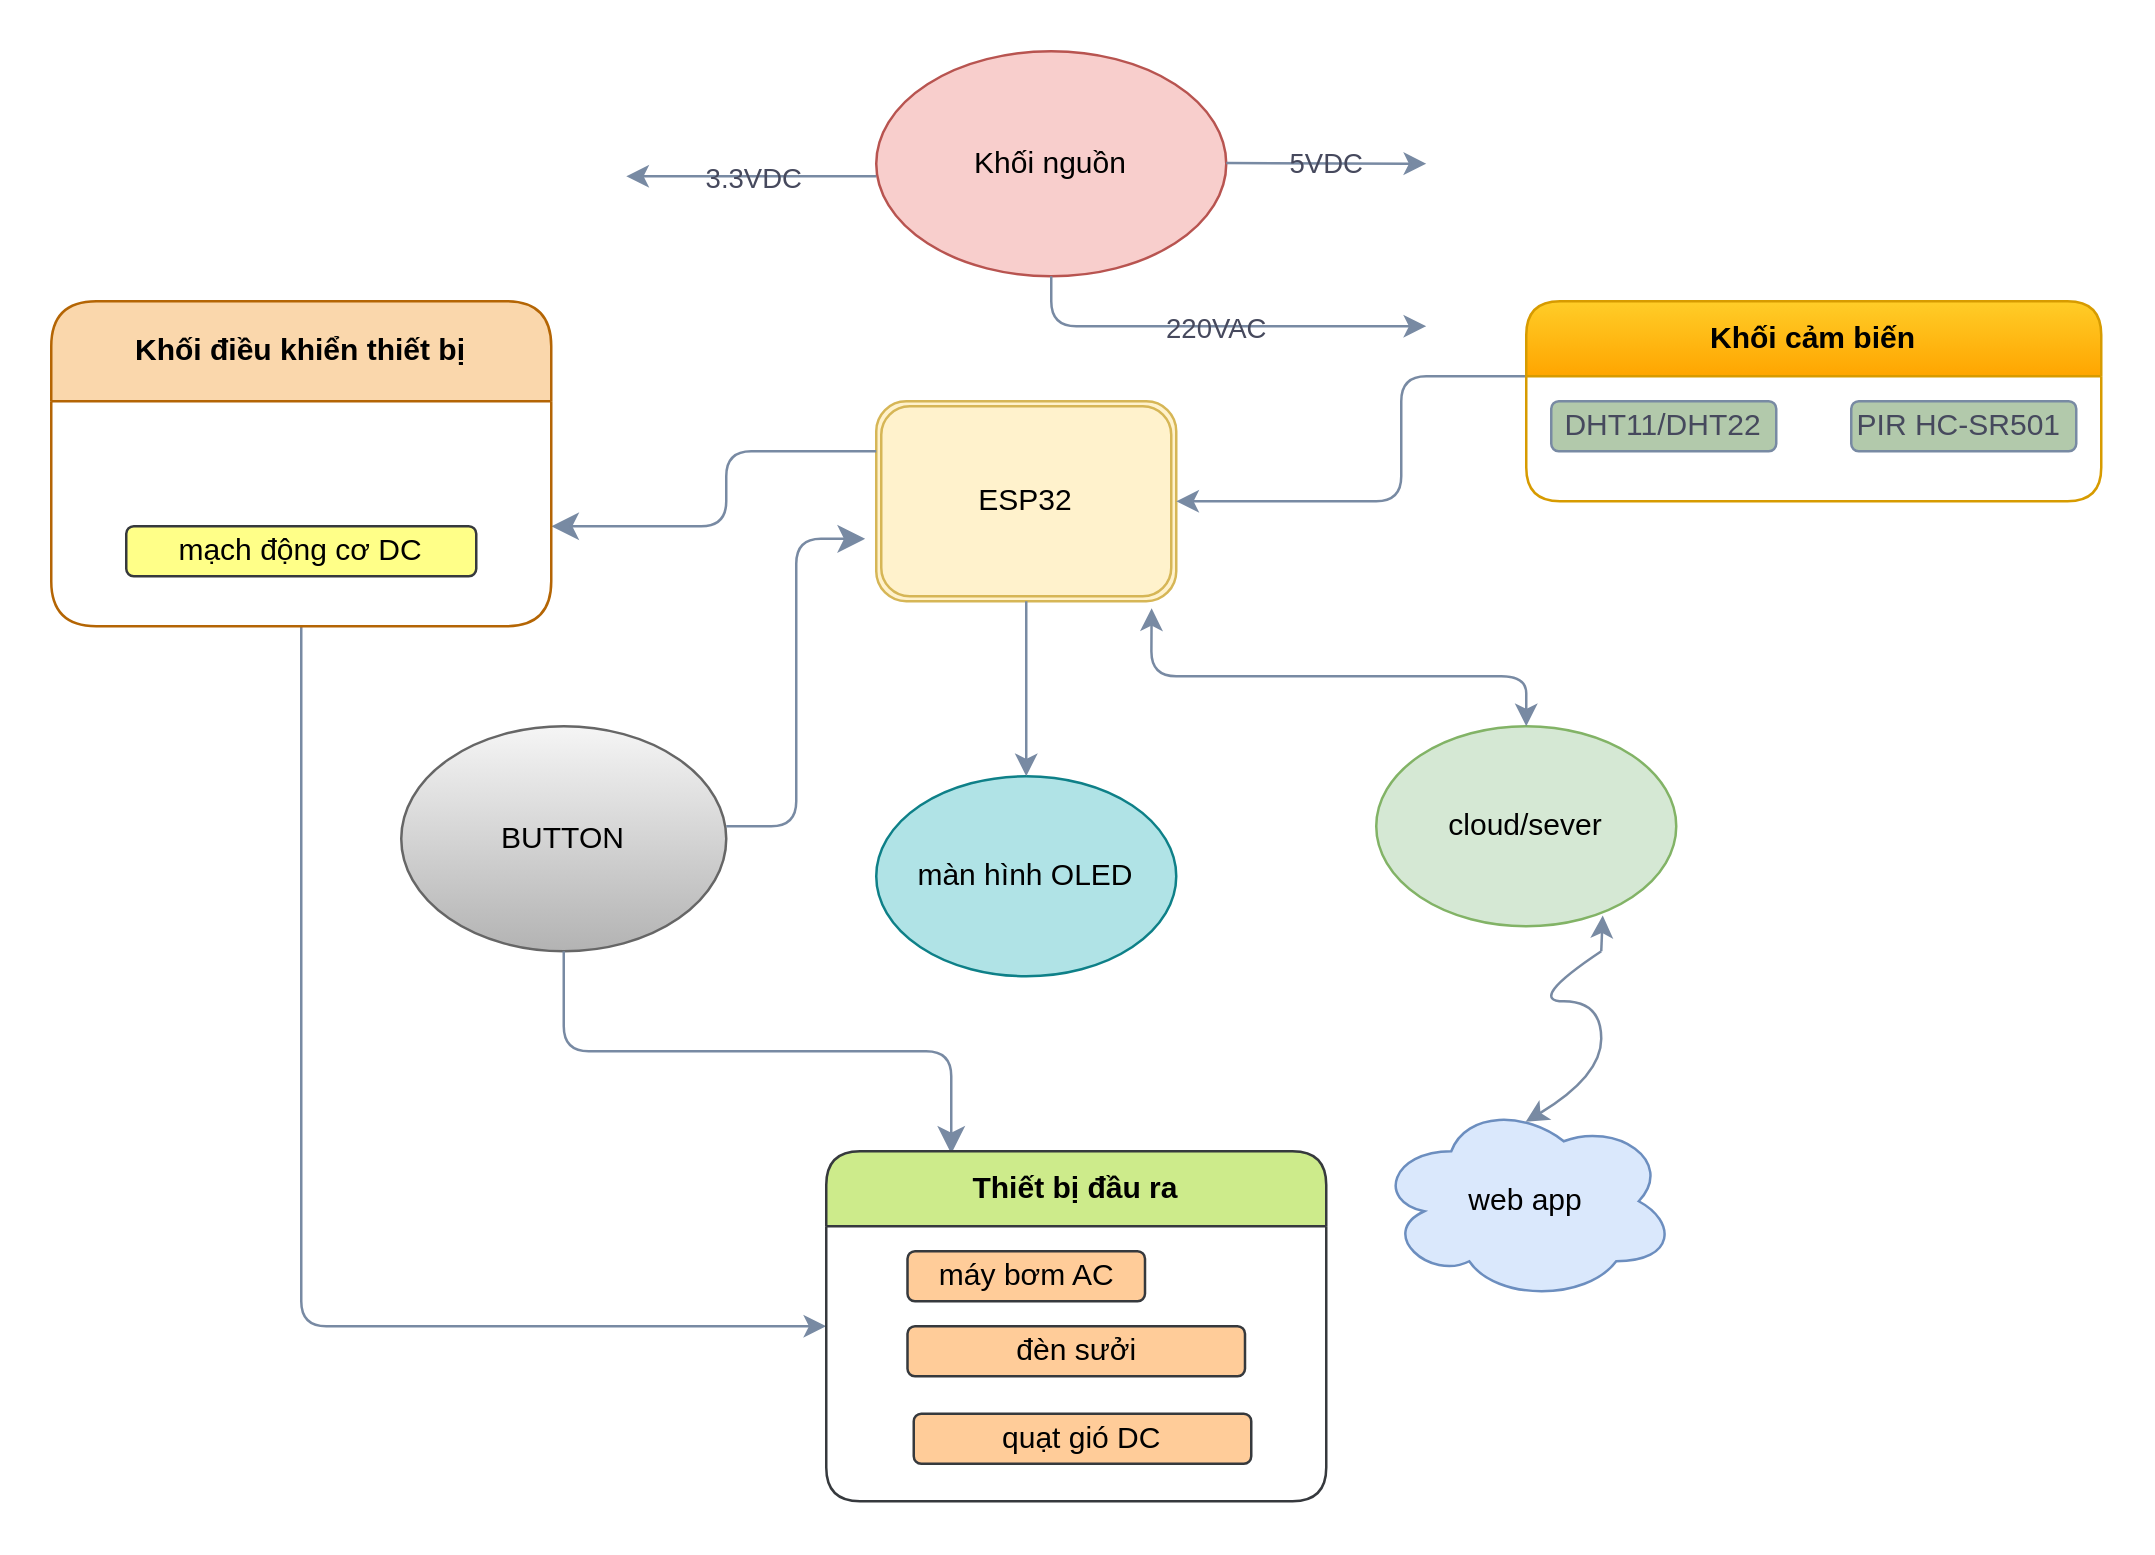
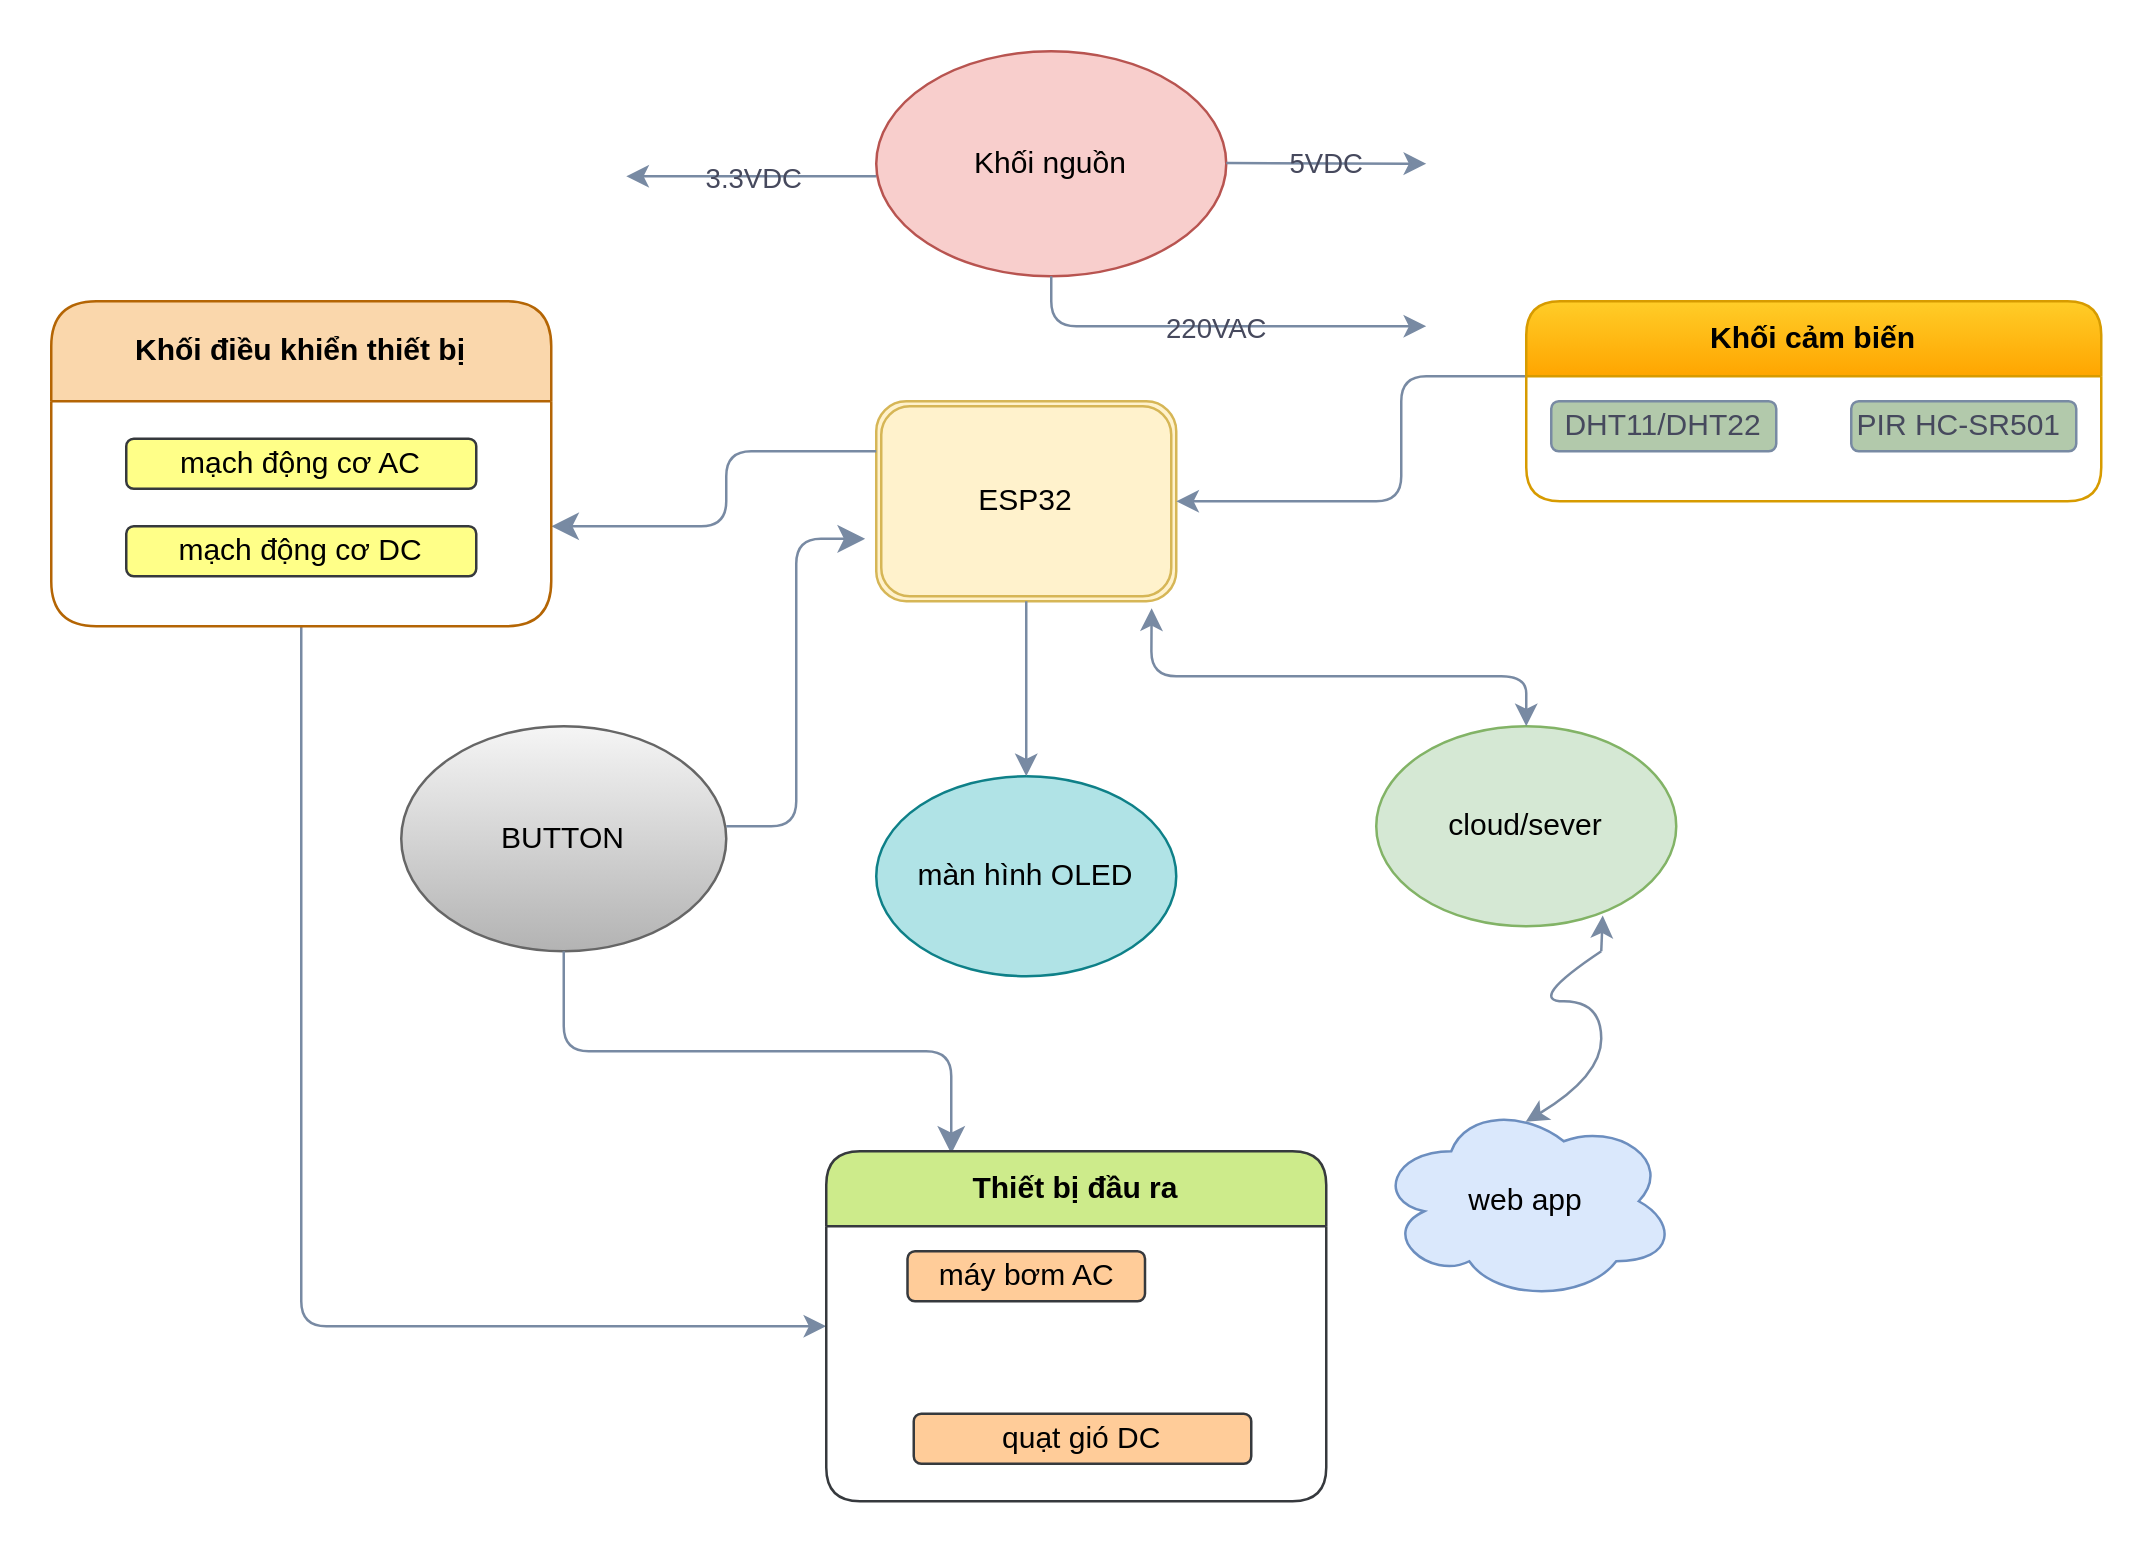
  <mxCell id="0" />
  <mxCell id="1" parent="0" />
  <mxCell id="2" value="ESP32" style="shape=ext;double=1;rounded=1;whiteSpace=wrap;html=1;labelBackgroundColor=none;fillColor=#fff2cc;strokeColor=#d6b656;" vertex="1" parent="1"><mxGeometry x="350" y="160" width="120" height="80" as="geometry" /></mxCell>
  <mxCell id="3" value="Khối nguồn" style="ellipse;whiteSpace=wrap;html=1;rounded=1;labelBackgroundColor=none;fillColor=#f8cecc;strokeColor=#b85450;" vertex="1" parent="1"><mxGeometry x="350" y="20" width="140" height="90" as="geometry" /></mxCell>
  <mxCell id="4" value="BUTTON" style="ellipse;whiteSpace=wrap;html=1;rounded=1;labelBackgroundColor=none;fillColor=#f5f5f5;strokeColor=#666666;gradientColor=#b3b3b3;" vertex="1" parent="1"><mxGeometry x="160" y="290" width="130" height="90" as="geometry" /></mxCell>
  <mxCell id="5" value="&lt;p style=&quot;line-height: 120%;&quot;&gt;màn hình OLED&lt;/p&gt;" style="ellipse;whiteSpace=wrap;html=1;rounded=1;labelBackgroundColor=none;fillColor=#b0e3e6;strokeColor=#0e8088;" vertex="1" parent="1"><mxGeometry x="350" y="310" width="120" height="80" as="geometry" /></mxCell>
  <mxCell id="6" value="cloud/sever" style="ellipse;whiteSpace=wrap;html=1;rounded=1;labelBackgroundColor=none;fillColor=#d5e8d4;strokeColor=#82b366;" vertex="1" parent="1"><mxGeometry x="550" y="290" width="120" height="80" as="geometry" /></mxCell>
  <mxCell id="7" value="web app" style="ellipse;shape=cloud;whiteSpace=wrap;html=1;rounded=1;labelBackgroundColor=none;fillColor=#dae8fc;strokeColor=#6c8ebf;" vertex="1" parent="1"><mxGeometry x="550" y="440" width="120" height="80" as="geometry" /></mxCell>
  <mxCell id="8" value="" style="edgeStyle=segmentEdgeStyle;endArrow=classic;html=1;curved=0;rounded=1;endSize=8;startSize=8;exitX=0.5;exitY=1;exitDx=0;exitDy=0;labelBackgroundColor=none;strokeColor=#788AA3;fontColor=default;" edge="1" parent="1" source="4"><mxGeometry width="50" height="50" relative="1" as="geometry"><mxPoint x="220" y="400" as="sourcePoint" /><mxPoint x="380" y="461" as="targetPoint" /><Array as="points"><mxPoint x="225" y="420" /><mxPoint x="380" y="420" /><mxPoint x="380" y="461" /></Array></mxGeometry></mxCell>
  <mxCell id="9" value="" style="edgeStyle=elbowEdgeStyle;elbow=horizontal;endArrow=classic;html=1;curved=0;rounded=1;endSize=8;startSize=8;entryX=-0.037;entryY=0.688;entryDx=0;entryDy=0;entryPerimeter=0;labelBackgroundColor=none;strokeColor=#788AA3;fontColor=default;exitX=-0.037;exitY=0.688;exitDx=0;exitDy=0;exitPerimeter=0;" edge="1" parent="1" target="2"><mxGeometry width="50" height="50" relative="1" as="geometry"><mxPoint x="290" y="330" as="sourcePoint" /><mxPoint x="340" y="280" as="targetPoint" /></mxGeometry></mxCell>
  <mxCell id="10" value="" style="endArrow=classic;html=1;rounded=1;entryX=0.5;entryY=0;entryDx=0;entryDy=0;exitX=0.5;exitY=1;exitDx=0;exitDy=0;labelBackgroundColor=none;strokeColor=#788AA3;fontColor=default;" edge="1" parent="1" source="2" target="5"><mxGeometry width="50" height="50" relative="1" as="geometry"><mxPoint x="330" y="300" as="sourcePoint" /><mxPoint x="380" y="250" as="targetPoint" /></mxGeometry></mxCell>
  <mxCell id="11" value="" style="endArrow=classic;startArrow=classic;html=1;rounded=1;entryX=0.918;entryY=1.035;entryDx=0;entryDy=0;entryPerimeter=0;exitX=0.5;exitY=0;exitDx=0;exitDy=0;labelBackgroundColor=none;strokeColor=#788AA3;fontColor=default;" edge="1" parent="1" source="6" target="2"><mxGeometry width="50" height="50" relative="1" as="geometry"><mxPoint x="610" y="270" as="sourcePoint" /><mxPoint x="380" y="250" as="targetPoint" /><Array as="points"><mxPoint x="610" y="270" /><mxPoint x="460" y="270" /></Array></mxGeometry></mxCell>
  <mxCell id="12" value="" style="endArrow=classic;html=1;rounded=1;entryX=1;entryY=0.5;entryDx=0;entryDy=0;labelBackgroundColor=none;strokeColor=#788AA3;fontColor=default;" edge="1" parent="1" target="2"><mxGeometry width="50" height="50" relative="1" as="geometry"><mxPoint x="610" y="150" as="sourcePoint" /><mxPoint x="390" y="250" as="targetPoint" /><Array as="points"><mxPoint x="560" y="150" /><mxPoint x="560" y="200" /></Array></mxGeometry></mxCell>
  <mxCell id="13" value="" style="edgeStyle=elbowEdgeStyle;elbow=horizontal;endArrow=classic;html=1;curved=0;rounded=1;endSize=8;startSize=8;exitX=0;exitY=0.25;exitDx=0;exitDy=0;labelBackgroundColor=none;strokeColor=#788AA3;fontColor=default;" edge="1" parent="1" source="2"><mxGeometry width="50" height="50" relative="1" as="geometry"><mxPoint x="380" y="300" as="sourcePoint" /><mxPoint x="220" y="210" as="targetPoint" /><Array as="points"><mxPoint x="290" y="180" /></Array></mxGeometry></mxCell>
  <mxCell id="14" value="" style="curved=1;endArrow=classic;html=1;rounded=1;labelBackgroundColor=none;strokeColor=#788AA3;fontColor=default;entryX=0.498;entryY=0.103;entryDx=0;entryDy=0;entryPerimeter=0;" edge="1" parent="1" target="7"><mxGeometry width="50" height="50" relative="1" as="geometry"><mxPoint x="640" y="380" as="sourcePoint" /><mxPoint x="600" y="430" as="targetPoint" /><Array as="points"><mxPoint x="610" y="400" /><mxPoint x="640" y="400" /><mxPoint x="640" y="430" /></Array></mxGeometry></mxCell>
  <mxCell id="15" value="" style="endArrow=classic;html=1;rounded=1;labelBackgroundColor=none;strokeColor=#788AA3;fontColor=default;exitX=0.5;exitY=1;exitDx=0;exitDy=0;" edge="1" parent="1" source="29"><mxGeometry width="50" height="50" relative="1" as="geometry"><mxPoint x="150" y="280" as="sourcePoint" /><mxPoint x="330" y="530" as="targetPoint" /><Array as="points"><mxPoint x="120" y="530" /><mxPoint x="250" y="530" /></Array></mxGeometry></mxCell>
  <mxCell id="16" value="" style="endArrow=classic;html=1;rounded=1;strokeColor=#788AA3;fontColor=default;fillColor=#B2C9AB;labelBackgroundColor=none;" edge="1" parent="1"><mxGeometry relative="1" as="geometry"><mxPoint x="490" y="64.74" as="sourcePoint" /><mxPoint x="570" y="65" as="targetPoint" /></mxGeometry></mxCell>
  <mxCell id="17" value="5VDC" style="edgeLabel;resizable=0;html=1;align=center;verticalAlign=middle;strokeColor=#788AA3;fontColor=#46495D;fillColor=#B2C9AB;labelBackgroundColor=none;rounded=1;" connectable="0" vertex="1" parent="16"><mxGeometry relative="1" as="geometry" /></mxCell>
  <mxCell id="18" value="" style="endArrow=classic;html=1;rounded=1;strokeColor=#788AA3;fontColor=default;fillColor=#B2C9AB;exitX=0.5;exitY=1;exitDx=0;exitDy=0;labelBackgroundColor=none;" edge="1" parent="1" source="3"><mxGeometry relative="1" as="geometry"><mxPoint x="440" y="90" as="sourcePoint" /><mxPoint x="570" y="130" as="targetPoint" /><Array as="points"><mxPoint x="420" y="130" /></Array></mxGeometry></mxCell>
  <mxCell id="19" value="220VAC" style="edgeLabel;resizable=0;html=1;align=center;verticalAlign=middle;strokeColor=#788AA3;fontColor=#46495D;fillColor=#B2C9AB;labelBackgroundColor=none;rounded=1;" connectable="0" vertex="1" parent="18"><mxGeometry relative="1" as="geometry" /></mxCell>
  <mxCell id="20" value="" style="endArrow=classic;html=1;rounded=1;strokeColor=#788AA3;fontColor=default;fillColor=#B2C9AB;labelBackgroundColor=none;" edge="1" parent="1"><mxGeometry relative="1" as="geometry"><mxPoint x="350" y="70" as="sourcePoint" /><mxPoint x="250" y="70" as="targetPoint" /></mxGeometry></mxCell>
  <mxCell id="21" value="3.3VDC" style="edgeLabel;resizable=0;html=1;align=center;verticalAlign=middle;strokeColor=#788AA3;fontColor=#46495D;fillColor=#B2C9AB;labelBackgroundColor=none;rounded=1;" connectable="0" vertex="1" parent="20"><mxGeometry relative="1" as="geometry" /></mxCell>
  <mxCell id="22" value="Khối cảm biến" style="swimlane;whiteSpace=wrap;html=1;strokeColor=#d79b00;fillColor=#ffcd28;gradientColor=#ffa500;startSize=30;rounded=1;" vertex="1" parent="1"><mxGeometry x="610" y="120" width="230" height="80" as="geometry" /></mxCell>
  <mxCell id="23" value="DHT11/DHT22" style="rounded=1;whiteSpace=wrap;html=1;strokeColor=#788AA3;fontColor=#46495D;fillColor=#B2C9AB;" vertex="1" parent="22"><mxGeometry x="10" y="40" width="90" height="20" as="geometry" /></mxCell>
  <mxCell id="24" value="PIR&amp;nbsp;HC-SR501&amp;nbsp;" style="rounded=1;whiteSpace=wrap;html=1;strokeColor=#788AA3;fontColor=#46495D;fillColor=#B2C9AB;" vertex="1" parent="22"><mxGeometry x="130" y="40" width="90" height="20" as="geometry" /></mxCell>
  <mxCell id="25" value="Thiết bị đầu ra" style="swimlane;whiteSpace=wrap;html=1;strokeColor=#36393d;fillColor=#cdeb8b;rounded=1;startSize=30;" vertex="1" parent="1"><mxGeometry x="330" y="460" width="200" height="140" as="geometry" /></mxCell>
  <mxCell id="26" value="máy bơm AC" style="whiteSpace=wrap;html=1;strokeColor=#36393d;fillColor=#ffcc99;rounded=1;" vertex="1" parent="25"><mxGeometry x="32.5" y="40" width="95" height="20" as="geometry" /></mxCell>
- <mxCell id="27" value="đèn sưởi" style="whiteSpace=wrap;html=1;strokeColor=#36393d;fillColor=#ffcc99;rounded=1;" vertex="1" parent="25"><mxGeometry x="32.5" y="70" width="135" height="20" as="geometry" /></mxCell>
  <mxCell id="28" value="quạt gió DC" style="whiteSpace=wrap;html=1;strokeColor=#36393d;fillColor=#ffcc99;rounded=1;" vertex="1" parent="25"><mxGeometry x="35" y="105" width="135" height="20" as="geometry" /></mxCell>
  <mxCell id="29" value="Khối điều khiển thiết bị" style="swimlane;whiteSpace=wrap;html=1;strokeColor=#b46504;fillColor=#fad7ac;startSize=40;rounded=1;" vertex="1" parent="1"><mxGeometry x="20" y="120" width="200" height="130" as="geometry" /></mxCell>
+ <mxCell id="30" value="mạch động cơ AC" style="whiteSpace=wrap;html=1;strokeColor=#36393d;fillColor=#ffff88;rounded=1;" vertex="1" parent="29"><mxGeometry x="30" y="55" width="140" height="20" as="geometry" /></mxCell>
  <mxCell id="31" value="mạch động cơ DC" style="rounded=1;whiteSpace=wrap;html=1;strokeColor=#36393d;fillColor=#ffff88;" vertex="1" parent="29"><mxGeometry x="30" y="90" width="140" height="20" as="geometry" /></mxCell>
  <mxCell id="32" style="edgeStyle=orthogonalEdgeStyle;rounded=1;orthogonalLoop=1;jettySize=auto;html=1;entryX=0.755;entryY=0.946;entryDx=0;entryDy=0;entryPerimeter=0;strokeColor=#788AA3;fontColor=#46495D;fillColor=#B2C9AB;" edge="1" parent="1" target="6"><mxGeometry relative="1" as="geometry"><mxPoint x="640" y="380" as="sourcePoint" /></mxGeometry></mxCell>
